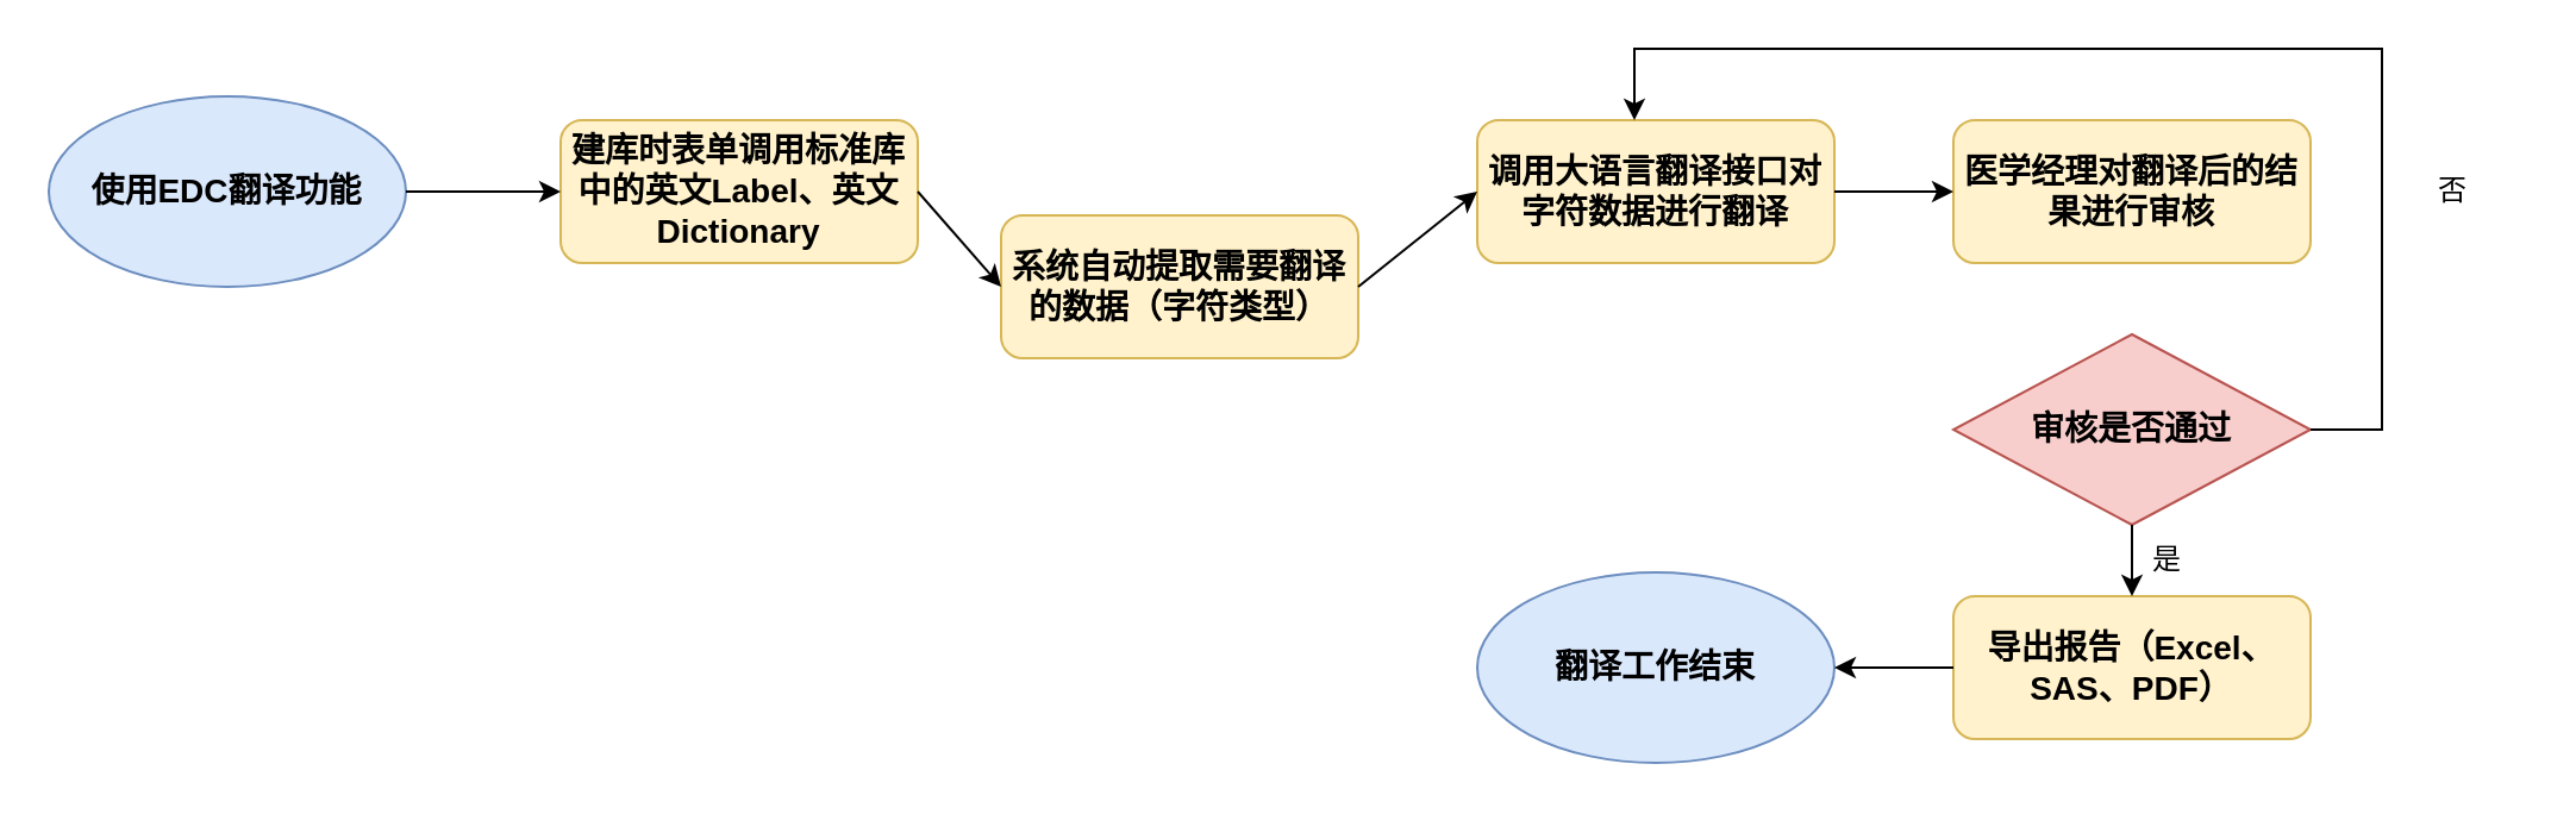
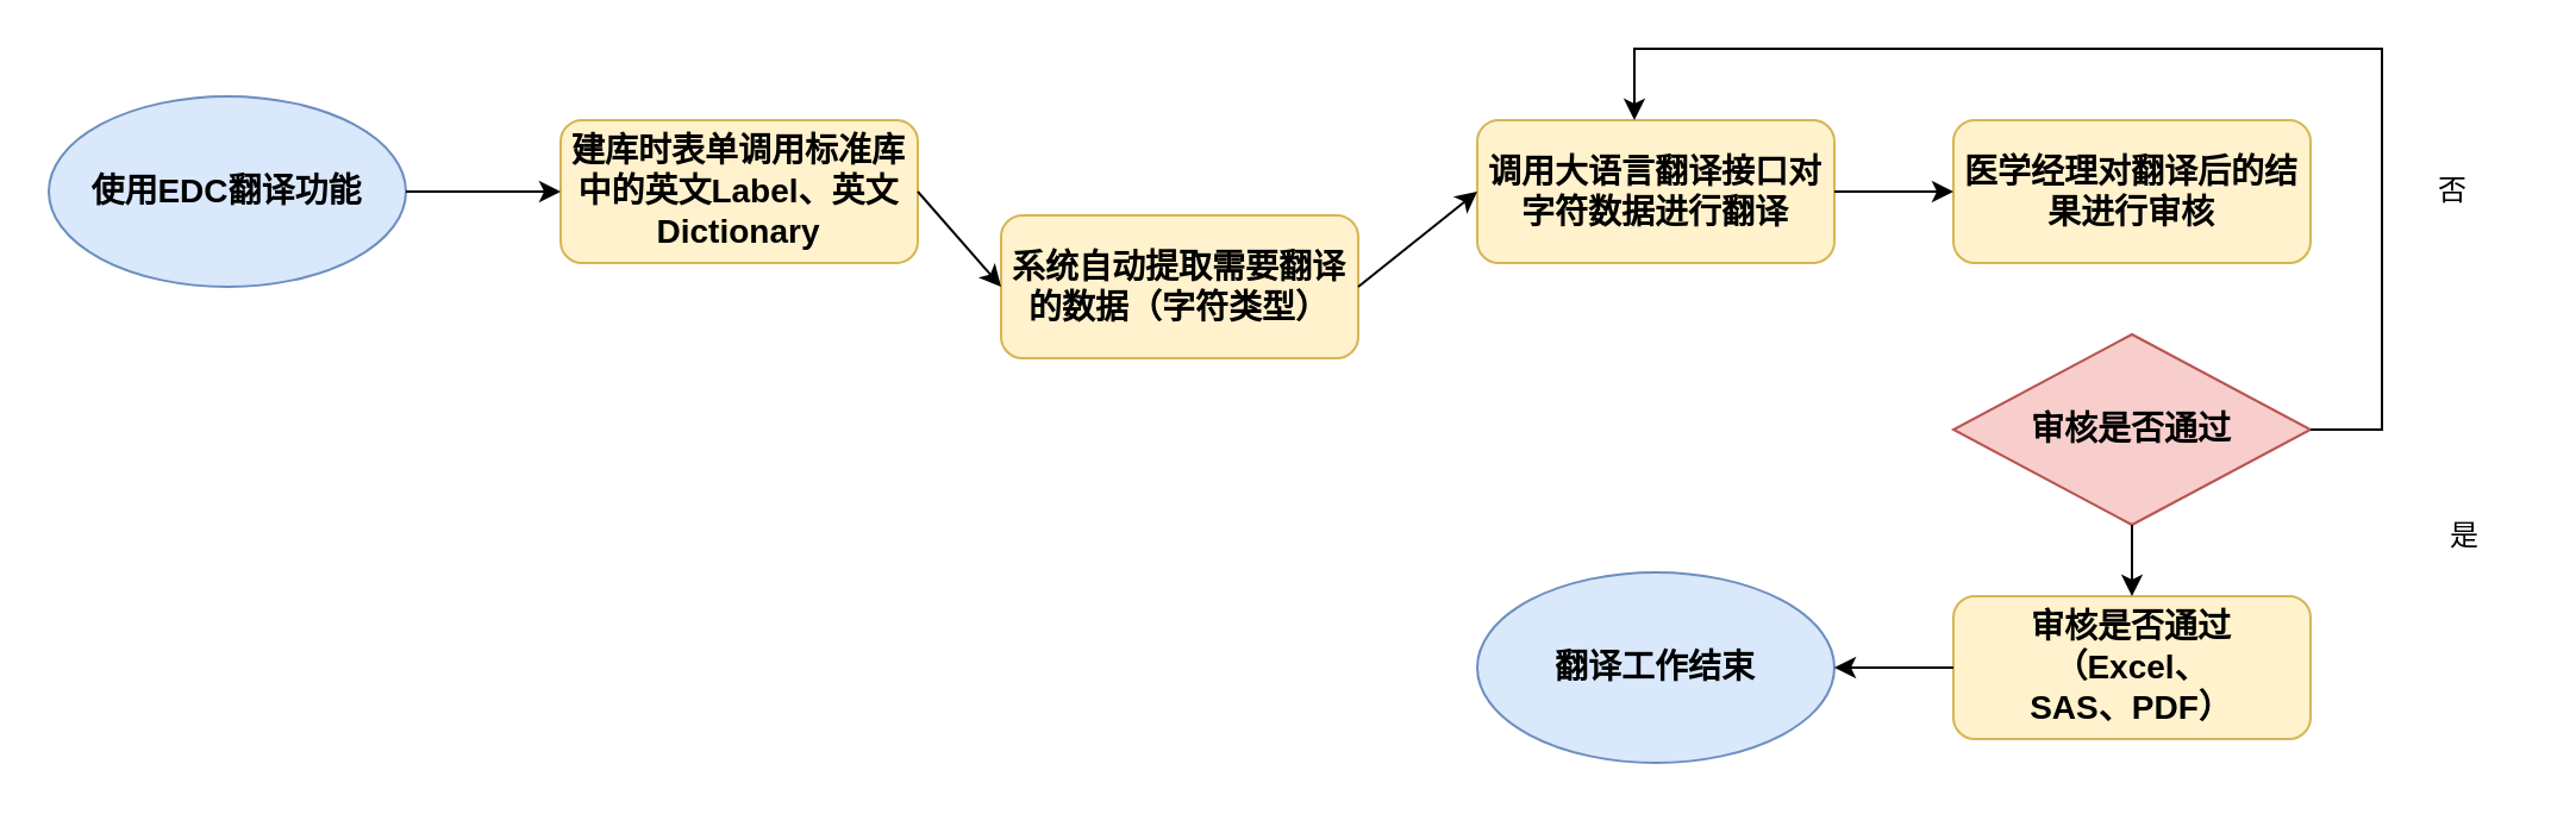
  <mxCell id="0" />
  <mxCell id="1" parent="0" />
  <mxCell id="2" value="&lt;font style=&quot;font-size: 14px;&quot;&gt;&lt;b&gt;使用EDC翻译功能&lt;/b&gt;&lt;/font&gt;" style="ellipse;whiteSpace=wrap;html=1;fillColor=#dae8fc;strokeColor=#6c8ebf;" vertex="1" parent="1"><mxGeometry x="20" y="40" width="150" height="80" as="geometry" /></mxCell>
  <mxCell id="3" value="&lt;font style=&quot;font-size: 14px;&quot;&gt;&lt;b&gt;系统自动提取需要翻译的数据（字符类型）&lt;/b&gt;&lt;/font&gt;" style="rounded=1;whiteSpace=wrap;html=1;fillColor=#fff2cc;strokeColor=#d6b656;" vertex="1" parent="1"><mxGeometry x="420" y="90" width="150" height="60" as="geometry" /></mxCell>
  <mxCell id="4" value="&lt;span style=&quot;font-size: 14px;&quot;&gt;&lt;b&gt;调用大语言翻译接口对字符数据进行翻译&lt;/b&gt;&lt;/span&gt;" style="rounded=1;whiteSpace=wrap;html=1;fillColor=#fff2cc;strokeColor=#d6b656;" vertex="1" parent="1"><mxGeometry x="620" y="50" width="150" height="60" as="geometry" /></mxCell>
  <mxCell id="5" value="&lt;span style=&quot;font-size: 14px;&quot;&gt;&lt;b&gt;建库时表单调用标准库中的英文Label、英文Dictionary&lt;/b&gt;&lt;/span&gt;" style="rounded=1;whiteSpace=wrap;html=1;fillColor=#fff2cc;strokeColor=#d6b656;" vertex="1" parent="1"><mxGeometry x="235" y="50" width="150" height="60" as="geometry" /></mxCell>
  <mxCell id="6" value="&lt;span style=&quot;font-size: 14px;&quot;&gt;&lt;b&gt;医学经理对翻译后的结果进行审核&lt;/b&gt;&lt;/span&gt;" style="rounded=1;whiteSpace=wrap;html=1;fillColor=#fff2cc;strokeColor=#d6b656;" vertex="1" parent="1"><mxGeometry x="820" y="50" width="150" height="60" as="geometry" /></mxCell>
- <mxCell id="7" value="&lt;span style=&quot;font-size: 14px;&quot;&gt;&lt;b&gt;导出报告（Excel、&lt;/b&gt;&lt;/span&gt;&lt;div&gt;&lt;span style=&quot;font-size: 14px;&quot;&gt;&lt;b&gt;SAS、PDF）&lt;/b&gt;&lt;/span&gt;&lt;/div&gt;" style="rounded=1;whiteSpace=wrap;html=1;fillColor=#fff2cc;strokeColor=#d6b656;" vertex="1" parent="1"><mxGeometry x="820" y="250" width="150" height="60" as="geometry" /></mxCell>
+ <mxCell id="7" value="&lt;span style=&quot;font-size: 14px;&quot;&gt;&lt;b&gt;审核是否通过（Excel、&lt;/b&gt;&lt;/span&gt;&lt;div&gt;&lt;span style=&quot;font-size: 14px;&quot;&gt;&lt;b&gt;SAS、PDF）&lt;/b&gt;&lt;/span&gt;&lt;/div&gt;" style="rounded=1;whiteSpace=wrap;html=1;fillColor=#fff2cc;strokeColor=#d6b656;" vertex="1" parent="1"><mxGeometry x="820" y="250" width="150" height="60" as="geometry" /></mxCell>
  <mxCell id="8" value="&lt;font style=&quot;font-size: 14px;&quot;&gt;&lt;b&gt;审核是否通过&lt;/b&gt;&lt;/font&gt;" style="rhombus;whiteSpace=wrap;html=1;fillColor=#f8cecc;strokeColor=#b85450;" vertex="1" parent="1"><mxGeometry x="820" y="140" width="150" height="80" as="geometry" /></mxCell>
  <mxCell id="9" value="&lt;span style=&quot;font-size: 14px;&quot;&gt;&lt;b&gt;翻译工作结束&lt;/b&gt;&lt;/span&gt;" style="ellipse;whiteSpace=wrap;html=1;fillColor=#dae8fc;strokeColor=#6c8ebf;" vertex="1" parent="1"><mxGeometry x="620" y="240" width="150" height="80" as="geometry" /></mxCell>
  <mxCell id="10" value="" style="endArrow=classic;html=1;rounded=0;exitX=1;exitY=0.5;exitDx=0;exitDy=0;entryX=0;entryY=0.5;entryDx=0;entryDy=0;" edge="1" parent="1" source="2" target="5"><mxGeometry width="50" height="50" relative="1" as="geometry"><mxPoint x="330" y="-70" as="sourcePoint" /><mxPoint x="380" y="-120" as="targetPoint" /></mxGeometry></mxCell>
  <mxCell id="11" value="" style="endArrow=classic;html=1;rounded=0;exitX=1;exitY=0.5;exitDx=0;exitDy=0;entryX=0;entryY=0.5;entryDx=0;entryDy=0;" edge="1" parent="1" source="5" target="3"><mxGeometry width="50" height="50" relative="1" as="geometry"><mxPoint x="550" y="-40" as="sourcePoint" /><mxPoint x="600" y="-90" as="targetPoint" /></mxGeometry></mxCell>
  <mxCell id="12" value="" style="endArrow=classic;html=1;rounded=0;exitX=1;exitY=0.5;exitDx=0;exitDy=0;entryX=0;entryY=0.5;entryDx=0;entryDy=0;" edge="1" parent="1" source="3" target="4"><mxGeometry width="50" height="50" relative="1" as="geometry"><mxPoint x="790" y="-30" as="sourcePoint" /><mxPoint x="840" y="-80" as="targetPoint" /></mxGeometry></mxCell>
  <mxCell id="13" value="" style="endArrow=classic;html=1;rounded=0;exitX=1;exitY=0.5;exitDx=0;exitDy=0;entryX=0;entryY=0.5;entryDx=0;entryDy=0;" edge="1" parent="1" source="4" target="6"><mxGeometry width="50" height="50" relative="1" as="geometry"><mxPoint x="880" y="-20" as="sourcePoint" /><mxPoint x="930" y="-70" as="targetPoint" /></mxGeometry></mxCell>
  <mxCell id="14" value="" style="endArrow=classic;html=1;rounded=0;exitX=0.5;exitY=1;exitDx=0;exitDy=0;" edge="1" parent="1" source="8" target="7"><mxGeometry width="50" height="50" relative="1" as="geometry"><mxPoint x="1020" y="-70" as="sourcePoint" /><mxPoint x="1070" y="-120" as="targetPoint" /></mxGeometry></mxCell>
  <mxCell id="15" value="" style="endArrow=classic;html=1;rounded=0;exitX=0;exitY=0.5;exitDx=0;exitDy=0;entryX=1;entryY=0.5;entryDx=0;entryDy=0;" edge="1" parent="1" source="7" target="9"><mxGeometry width="50" height="50" relative="1" as="geometry"><mxPoint x="900" y="410" as="sourcePoint" /><mxPoint x="950" y="360" as="targetPoint" /></mxGeometry></mxCell>
- <mxCell id="16" value="是" style="text;html=1;align=center;verticalAlign=middle;whiteSpace=wrap;rounded=0;" vertex="1" parent="1"><mxGeometry x="880" y="220" width="60" height="30" as="geometry" /></mxCell>
+ <mxCell id="16" value="是" style="text;html=1;align=center;verticalAlign=middle;whiteSpace=wrap;rounded=0;" vertex="1" parent="1"><mxGeometry x="1005" y="210" width="60" height="30" as="geometry" /></mxCell>
  <mxCell id="17" value="" style="endArrow=classic;html=1;rounded=0;edgeStyle=orthogonalEdgeStyle;exitX=1;exitY=0.5;exitDx=0;exitDy=0;entryX=0.44;entryY=0;entryDx=0;entryDy=0;entryPerimeter=0;" edge="1" parent="1" source="8" target="4"><mxGeometry width="50" height="50" relative="1" as="geometry"><mxPoint x="1020" y="-10" as="sourcePoint" /><mxPoint x="1070" y="-60" as="targetPoint" /><Array as="points"><mxPoint x="1000" y="180" /><mxPoint x="1000" y="20" /><mxPoint x="686" y="20" /></Array></mxGeometry></mxCell>
  <mxCell id="18" value="否" style="text;html=1;align=center;verticalAlign=middle;whiteSpace=wrap;rounded=0;" vertex="1" parent="1"><mxGeometry x="1000" y="65" width="60" height="30" as="geometry" /></mxCell>
